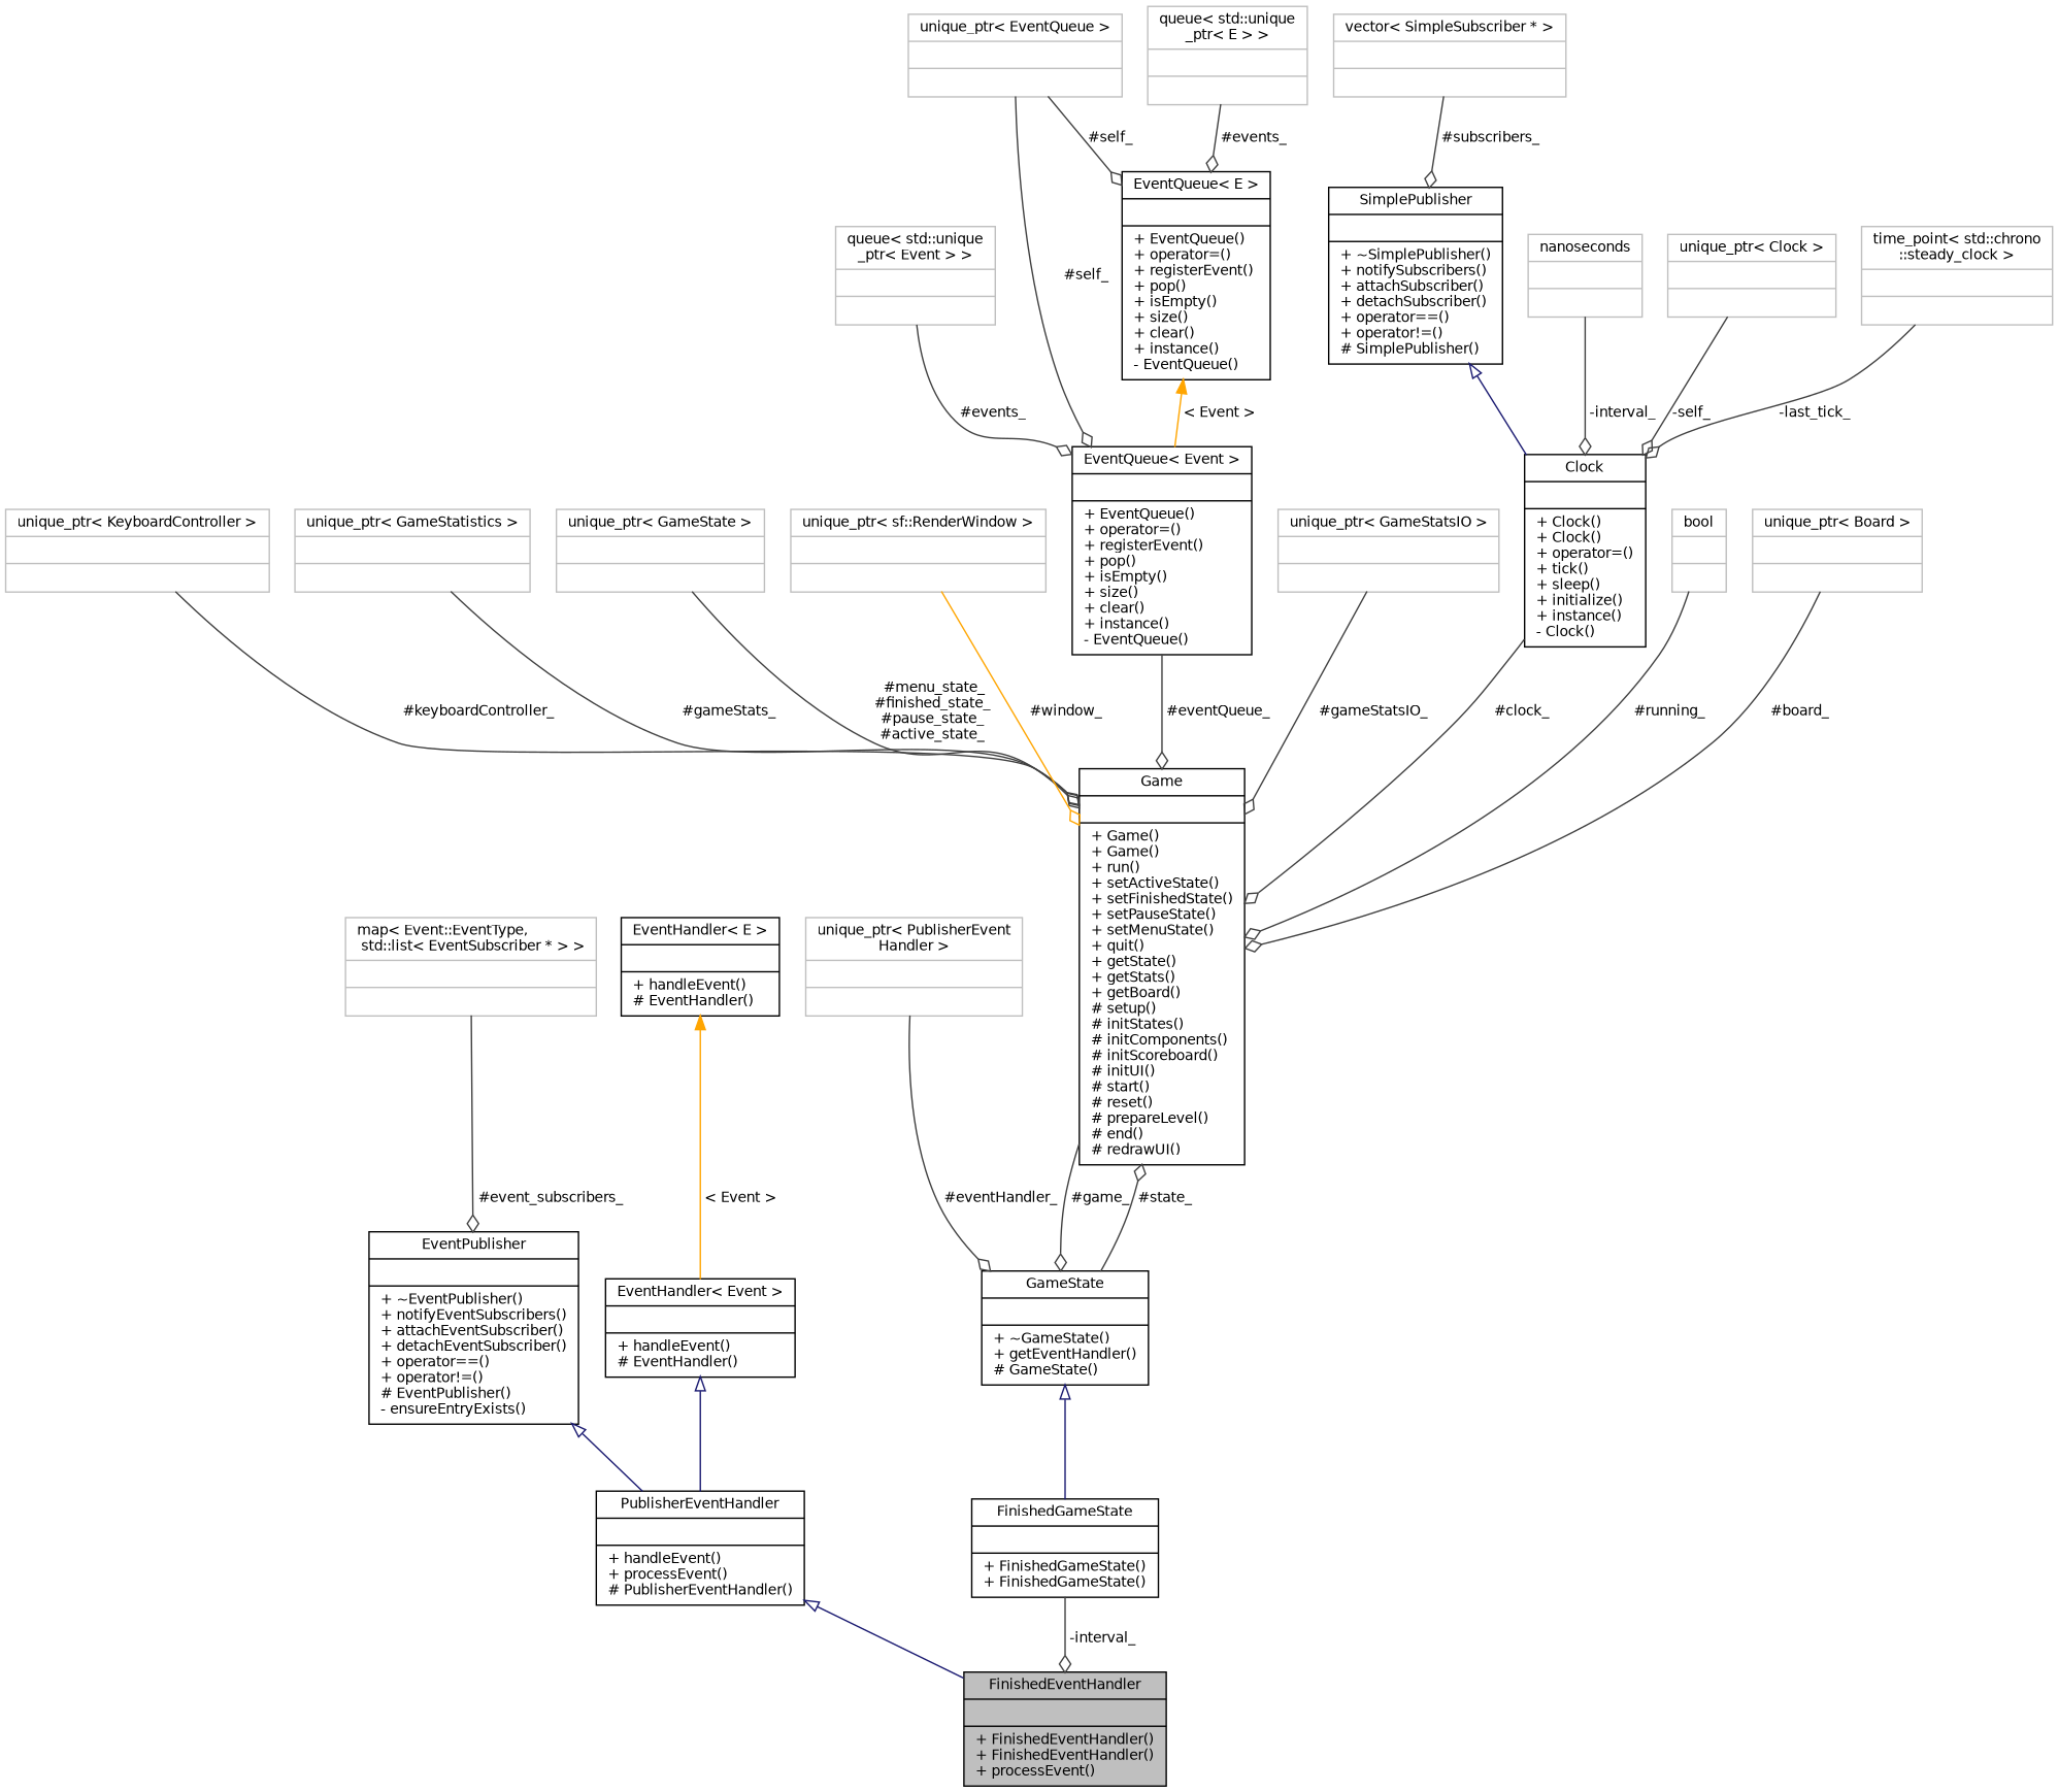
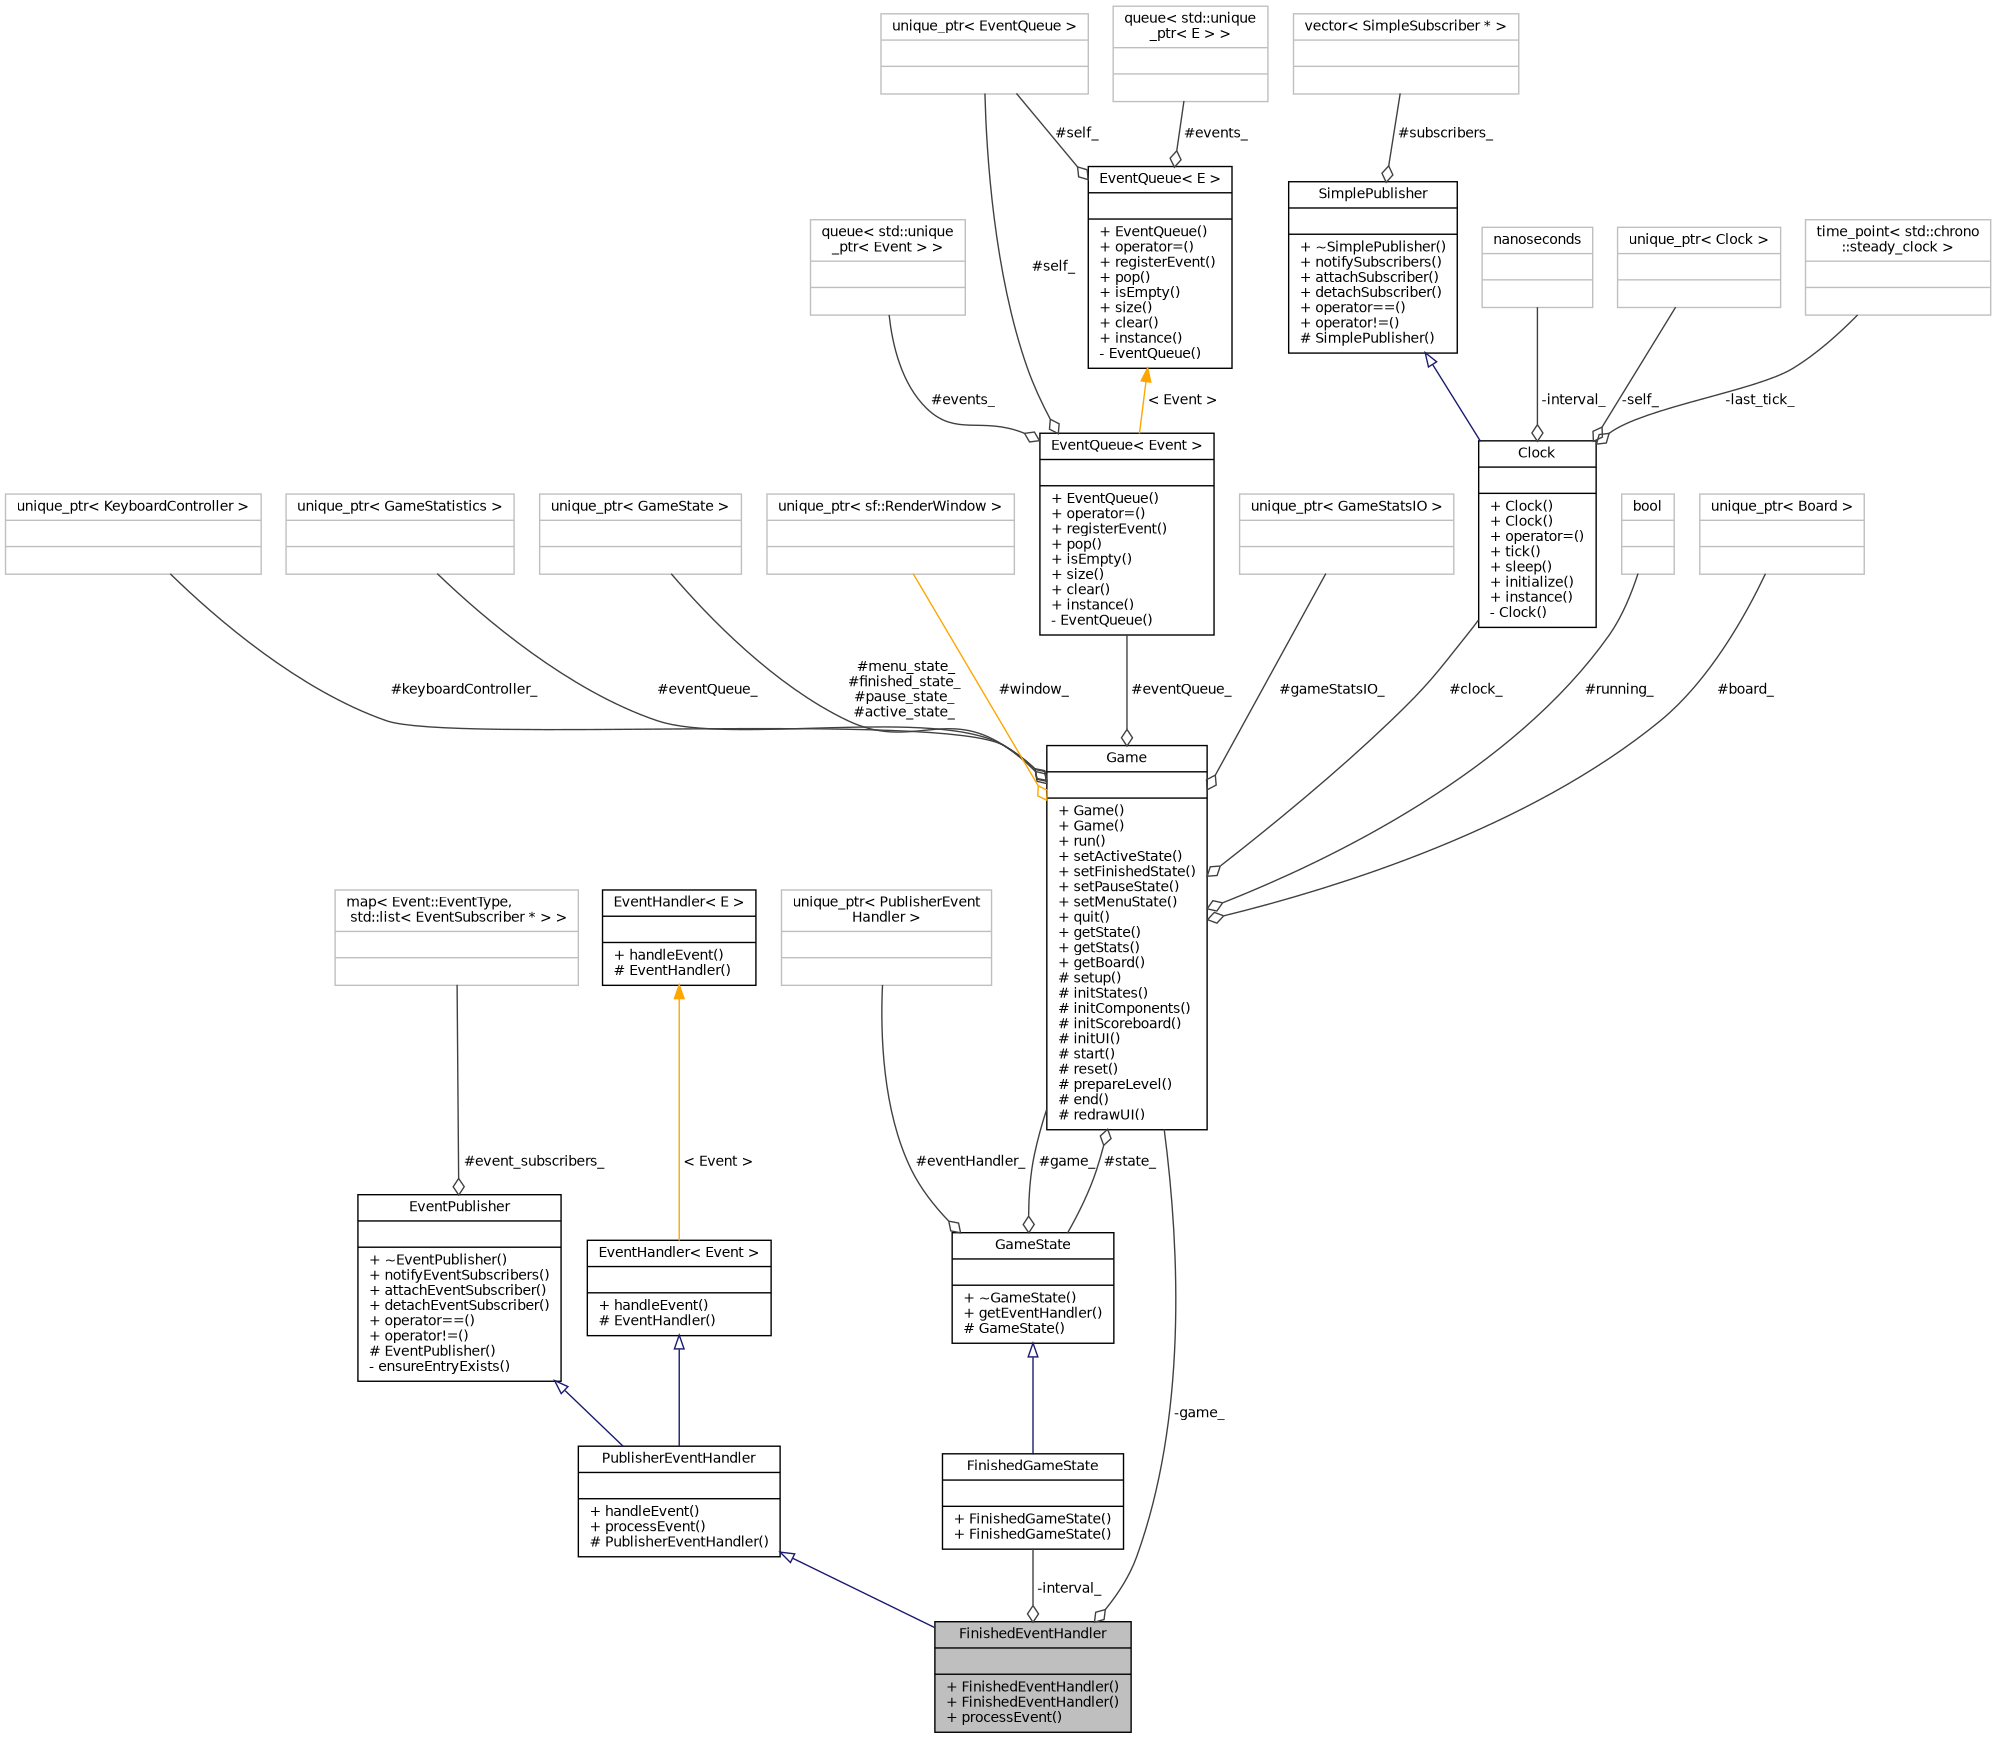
  digraph {
    node [color=grey75 fontname=Helvetica fontsize=10 shape=record]
    edge [color=grey25 fontname=Helvetica fontsize=10 labelfontname=Helvetica labelfontsize=10 style=solid arrowhead=odiamond]
    n1 [color=black fillcolor=grey75 fontcolor=black height=0.2 label="{FinishedEventHandler\n||+ FinishedEventHandler()\l+ FinishedEventHandler()\l+ processEvent()\l}" style=filled width=0.4]
    n2 [color=black height=0.2 label="{PublisherEventHandler\n||+ handleEvent()\l+ processEvent()\l# PublisherEventHandler()\l}" width=0.4]
    n3 [color=black height=0.2 label="{EventPublisher\n||+ ~EventPublisher()\l+ notifyEventSubscribers()\l+ attachEventSubscriber()\l+ detachEventSubscriber()\l+ operator==()\l+ operator!=()\l# EventPublisher()\l- ensureEntryExists()\l}" width=0.4]
    n4 [height=0.2 label="{map\< Event::EventType,\l std::list\< EventSubscriber * \> \>\n||}" width=0.4]
    n5 [color=black height=0.2 label="{EventHandler\< Event \>\n||+ handleEvent()\l# EventHandler()\l}" width=0.4]
    n6 [color=black height=0.2 label="{EventHandler\< E \>\n||+ handleEvent()\l# EventHandler()\l}" width=0.4]
    n7 [color=black height=0.2 label="{Game\n||+ Game()\l+ Game()\l+ run()\l+ setActiveState()\l+ setFinishedState()\l+ setPauseState()\l+ setMenuState()\l+ quit()\l+ getState()\l+ getStats()\l+ getBoard()\l# setup()\l# initStates()\l# initComponents()\l# initScoreboard()\l# initUI()\l# start()\l# reset()\l# prepareLevel()\l# end()\l# redrawUI()\l}" width=0.4]
    n8 [color=black height=0.2 label="{GameState\n||+ ~GameState()\l+ getEventHandler()\l# GameState()\l}" width=0.4]
    n9 [color=black height=0.2 label="{FinishedGameState\n||+ FinishedGameState()\l+ FinishedGameState()\l}" width=0.4]
    n10 [height=0.2 label="{unique_ptr\< KeyboardController \>\n||}" width=0.4]
    n11 [height=0.2 label="{unique_ptr\< GameStatistics \>\n||}" width=0.4]
    n12 [height=0.2 label="{unique_ptr\< GameState \>\n||}" width=0.4]
    n13 [height=0.2 label="{unique_ptr\< sf::RenderWindow \>\n||}" width=0.4]
    n14 [color=black height=0.2 label="{EventQueue\< Event \>\n||+ EventQueue()\l+ operator=()\l+ registerEvent()\l+ pop()\l+ isEmpty()\l+ size()\l+ clear()\l+ instance()\l- EventQueue()\l}" width=0.4]
    n15 [height=0.2 label="{queue\< std::unique\l_ptr\< Event \> \>\n||}" width=0.4]
    n16 [height=0.2 label="{unique_ptr\< EventQueue \>\n||}" width=0.4]
    n17 [color=black height=0.2 label="{EventQueue\< E \>\n||+ EventQueue()\l+ operator=()\l+ registerEvent()\l+ pop()\l+ isEmpty()\l+ size()\l+ clear()\l+ instance()\l- EventQueue()\l}" width=0.4]
    n18 [height=0.2 label="{queue\< std::unique\l_ptr\< E \> \>\n||}" width=0.4]
    n19 [height=0.2 label="{unique_ptr\< GameStatsIO \>\n||}" width=0.4]
    n20 [color=black height=0.2 label="{Clock\n||+ Clock()\l+ Clock()\l+ operator=()\l+ tick()\l+ sleep()\l+ initialize()\l+ instance()\l- Clock()\l}" width=0.4]
    n21 [color=black height=0.2 label="{SimplePublisher\n||+ ~SimplePublisher()\l+ notifySubscribers()\l+ attachSubscriber()\l+ detachSubscriber()\l+ operator==()\l+ operator!=()\l# SimplePublisher()\l}" width=0.4]
    n22 [height=0.2 label="{vector\< SimpleSubscriber * \>\n||}" width=0.4]
    n23 [height=0.2 label="{nanoseconds\n||}" width=0.4]
    n24 [height=0.2 label="{unique_ptr\< Clock \>\n||}" width=0.4]
    n25 [height=0.2 label="{time_point\< std::chrono\l::steady_clock \>\n||}" width=0.4]
    n26 [height=0.2 label="{bool\n||}" width=0.4]
    n27 [height=0.2 label="{unique_ptr\< Board \>\n||}" width=0.4]
    n28 [height=0.2 label="{unique_ptr\< PublisherEvent\lHandler \>\n||}" width=0.4]
    n2 -> n1 [arrowtail=onormal color=midnightblue dir=back arrowhead=""]
    n3 -> n2 [arrowtail=onormal color=midnightblue dir=back arrowhead=""]
    n4 -> n3 [label=" #event_subscribers_"]
    n5 -> n2 [arrowtail=onormal color=midnightblue dir=back arrowhead=""]
    n6 -> n5 [color=orange dir=back label=" \< Event \>" arrowhead=""]
+   n7 -> n1 [label=" -game_"]
    n7 -> n8 [label=" #game_"]
    n8 -> n7 [label=" #state_"]
    n8 -> n9 [arrowtail=onormal color=midnightblue dir=back arrowhead=""]
    n9 -> n1 [label=" -interval_"]
    n10 -> n7 [label=" #keyboardController_"]
-   n11 -> n7 [label=" #gameStats_"]
+   n11 -> n7 [label=" #eventQueue_"]
    n12 -> n7 [label=" #menu_state_\n#finished_state_\n#pause_state_\n#active_state_"]
    n13 -> n7 [color=orange label=" #window_"]
    n14 -> n7 [label=" #eventQueue_"]
    n15 -> n14 [label=" #events_"]
    n16 -> n14 [label=" #self_"]
    n16 -> n17 [label=" #self_"]
    n17 -> n14 [color=orange dir=back label=" \< Event \>" arrowhead=""]
    n18 -> n17 [label=" #events_"]
    n19 -> n7 [label=" #gameStatsIO_"]
    n20 -> n7 [label=" #clock_"]
    n21 -> n20 [arrowtail=onormal color=midnightblue dir=back arrowhead=""]
    n22 -> n21 [label=" #subscribers_"]
    n23 -> n20 [label=" -interval_"]
    n24 -> n20 [label=" -self_"]
    n25 -> n20 [label=" -last_tick_"]
    n26 -> n7 [label=" #running_"]
    n27 -> n7 [label=" #board_"]
    n28 -> n8 [label=" #eventHandler_"]
  }
